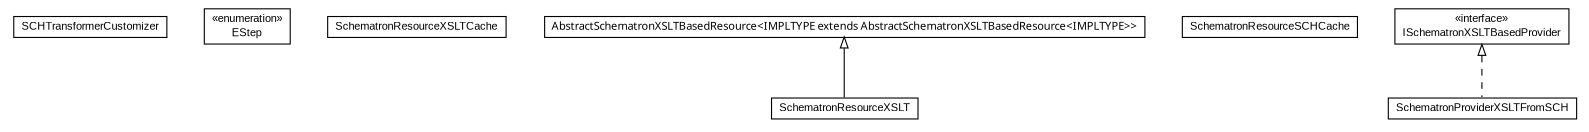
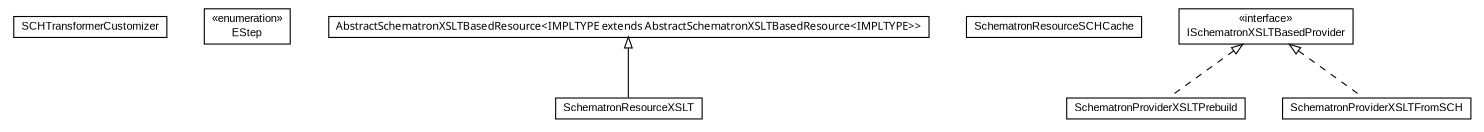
  digraph {
    nodesep=0.25
    ranksep=0.5
    node [fontcolor=black fontname=arial fontsize=10.0 shape=plaintext]
    edge [arrowtail=empty dir=back fontname=arial fontsize=10 headport=p labelfontname=arial labelfontsize=10 style=dashed tailport=p]
    n1 [label=<<table title="com.helger.schematron.xslt.SCHTransformerCustomizer" border="0" cellborder="1" cellspacing="0" cellpadding="2" port="p" href="./SCHTransformerCustomizer.html"> 		<tr><td><table border="0" cellspacing="0" cellpadding="1"> <tr><td align="center" balign="center"> SCHTransformerCustomizer </td></tr> 		</table></td></tr> 		</table>>]
    n2 [label=<<table title="com.helger.schematron.xslt.SCHTransformerCustomizer.EStep" border="0" cellborder="1" cellspacing="0" cellpadding="2" port="p" href="./SCHTransformerCustomizer.EStep.html"> 		<tr><td><table border="0" cellspacing="0" cellpadding="1"> <tr><td align="center" balign="center"> &#171;enumeration&#187; </td></tr> <tr><td align="center" balign="center"> EStep </td></tr> 		</table></td></tr> 		</table>>]
-   n3 [label=<<table title="com.helger.schematron.xslt.SchematronResourceXSLTCache" border="0" cellborder="1" cellspacing="0" cellpadding="2" port="p" href="./SchematronResourceXSLTCache.html"> 		<tr><td><table border="0" cellspacing="0" cellpadding="1"> <tr><td align="center" balign="center"> SchematronResourceXSLTCache </td></tr> 		</table></td></tr> 		</table>>]
    n4 [label=<<table title="com.helger.schematron.xslt.SchematronResourceXSLT" border="0" cellborder="1" cellspacing="0" cellpadding="2" port="p" href="./SchematronResourceXSLT.html"> 		<tr><td><table border="0" cellspacing="0" cellpadding="1"> <tr><td align="center" balign="center"> SchematronResourceXSLT </td></tr> 		</table></td></tr> 		</table>>]
    n5 [label=<<table title="com.helger.schematron.xslt.SchematronResourceSCHCache" border="0" cellborder="1" cellspacing="0" cellpadding="2" port="p" href="./SchematronResourceSCHCache.html"> 		<tr><td><table border="0" cellspacing="0" cellpadding="1"> <tr><td align="center" balign="center"> SchematronResourceSCHCache </td></tr> 		</table></td></tr> 		</table>>]
+   n6 [label=<<table title="com.helger.schematron.xslt.SchematronProviderXSLTPrebuild" border="0" cellborder="1" cellspacing="0" cellpadding="2" port="p" href="./SchematronProviderXSLTPrebuild.html"> 		<tr><td><table border="0" cellspacing="0" cellpadding="1"> <tr><td align="center" balign="center"> SchematronProviderXSLTPrebuild </td></tr> 		</table></td></tr> 		</table>>]
    n7 [label=<<table title="com.helger.schematron.xslt.SchematronProviderXSLTFromSCH" border="0" cellborder="1" cellspacing="0" cellpadding="2" port="p" href="./SchematronProviderXSLTFromSCH.html"> 		<tr><td><table border="0" cellspacing="0" cellpadding="1"> <tr><td align="center" balign="center"> SchematronProviderXSLTFromSCH </td></tr> 		</table></td></tr> 		</table>>]
    n8 [label=<<table title="com.helger.schematron.xslt.ISchematronXSLTBasedProvider" border="0" cellborder="1" cellspacing="0" cellpadding="2" port="p" href="./ISchematronXSLTBasedProvider.html"> 		<tr><td><table border="0" cellspacing="0" cellpadding="1"> <tr><td align="center" balign="center"> &#171;interface&#187; </td></tr> <tr><td align="center" balign="center"> ISchematronXSLTBasedProvider </td></tr> 		</table></td></tr> 		</table>>]
    n9 [label=<<table title="com.helger.schematron.xslt.AbstractSchematronXSLTBasedResource" border="0" cellborder="1" cellspacing="0" cellpadding="2" port="p" href="./AbstractSchematronXSLTBasedResource.html"> 		<tr><td><table border="0" cellspacing="0" cellpadding="1"> <tr><td align="center" balign="center"><font face="ariali"> AbstractSchematronXSLTBasedResource&lt;IMPLTYPE extends AbstractSchematronXSLTBasedResource&lt;IMPLTYPE&gt;&gt; </font></td></tr> 		</table></td></tr> 		</table>>]
+   n8 -> n6
    n8 -> n7
    n9 -> n4 [style=""]
  }
